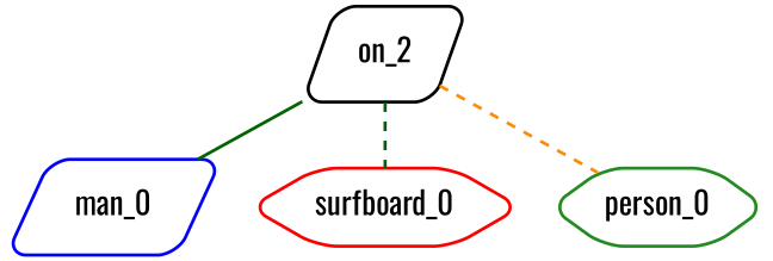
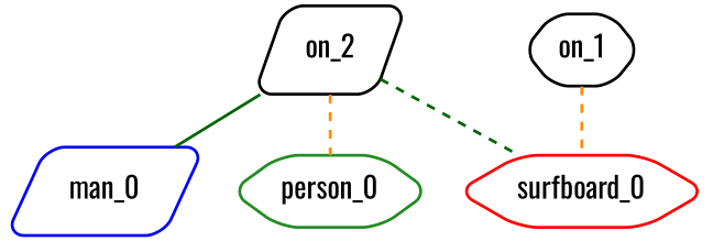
  digraph {
    fontname=Oswald
    rankdir=TB
    node [fontname=Oswald fontsize=20 penwidth=2 shape=hexagon style=rounded]
    edge [arrowhead=none color=darkorange constraint=true fontname=Oswald penwidth=2 style=dashed]
    n1 [color=blue label=man_0 shape=parallelogram]
    n2 [color=red label=surfboard_0]
    n3 [color=forestgreen label=person_0]
+   n4 [label=on_1]
    n5 [label=on_2 shape=parallelogram]
+   n4 -> n2
    n5 -> n1 [color=darkgreen style=""]
    n5 -> n2 [color=darkgreen]
    n5 -> n3
  }
